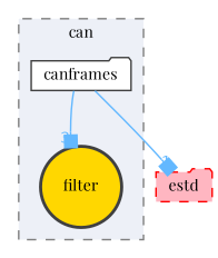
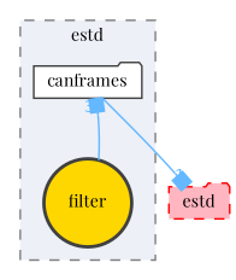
  digraph {
    compound=true
    fontname="Playfair Display"
    node [color=grey25 fontname="Playfair Display" fontsize=10 shape=folder]
    edge [arrowhead=box color=steelblue1 fontcolor=steelblue1 fontname="Playfair Display" fontsize=10 labeldistance=1.5 labelfontname=Helvetica labelfontsize=10]
    n1 [fillcolor=white height=0.2 label=canframes style=filled width=0.4]
    n2 [fillcolor=gold height=0.2 label=filter shape=circle style="filled,bold" width=0.4]
    n3 [color=red fillcolor=lightpink height=0.2 label=estd style="filled,dashed" width=0.4]
    subgraph cluster_1 {
      bgcolor="#edf0f7"
      fontsize=10
-     label=can
+     label=estd
      pencolor=grey50
      style="filled,dashed"
      n1
      n2
    }
    n1 -> n3 [headlabel=1]
-   n1 -> n2 [headlabel=3]
+   n2 -> n1 [headlabel=3]
  }
